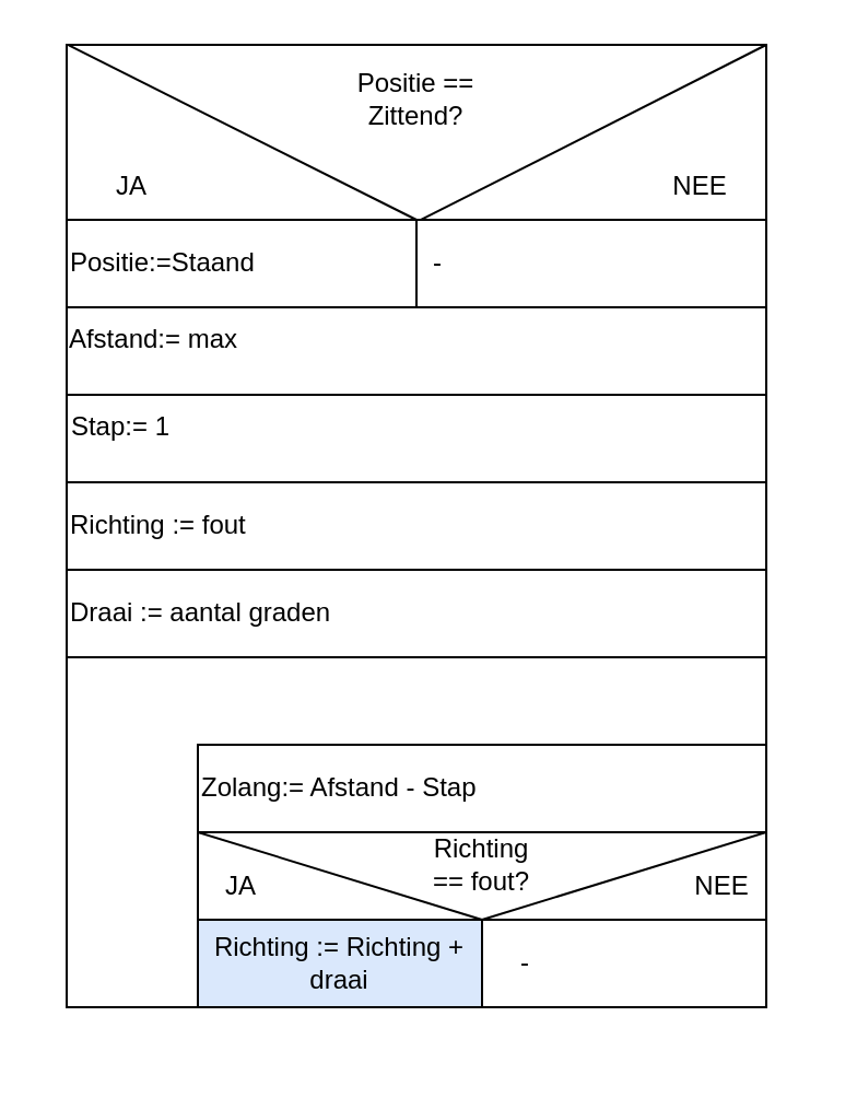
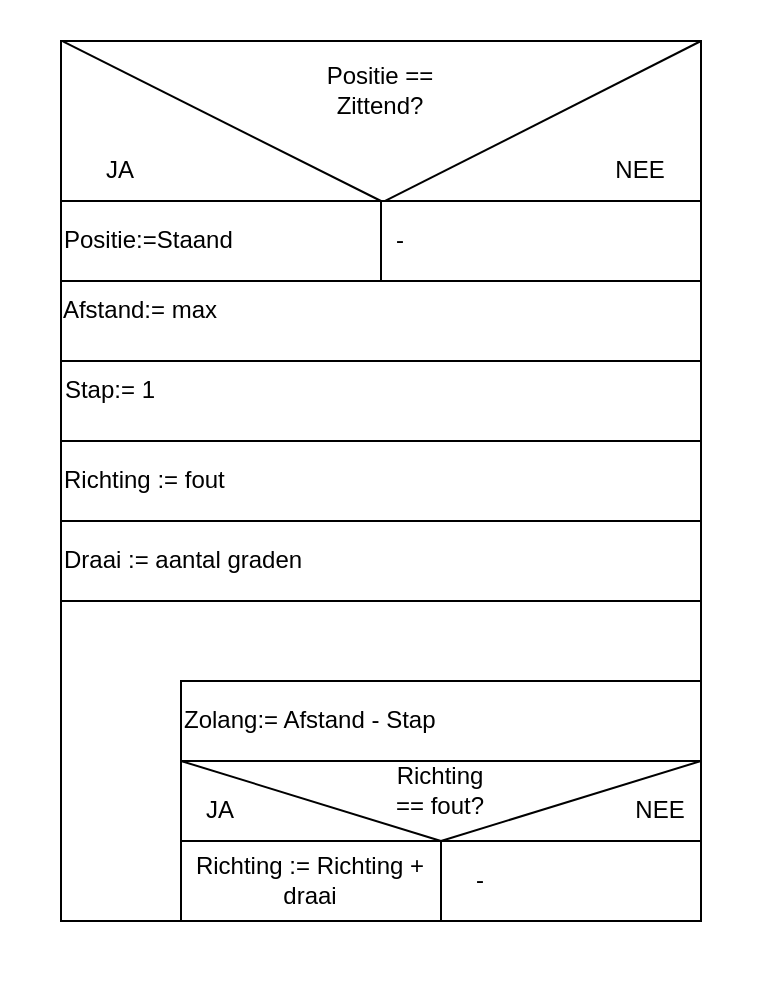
  <mxCell id="0" />
  <mxCell id="1" parent="0" />
  <mxCell id="2" value="" style="verticalLabelPosition=bottom;verticalAlign=top;html=1;shape=mxgraph.basic.rect;fillColor2=none;strokeWidth=1;size=20;indent=5;" vertex="1" parent="1"><mxGeometry x="30" y="20" width="320" height="80" as="geometry" /></mxCell>
  <mxCell id="3" value="" style="endArrow=none;html=1;exitX=0.505;exitY=1.003;exitDx=0;exitDy=0;exitPerimeter=0;" edge="1" parent="1" source="2"><mxGeometry width="50" height="50" relative="1" as="geometry"><mxPoint x="300" y="70" as="sourcePoint" /><mxPoint x="350" y="20" as="targetPoint" /></mxGeometry></mxCell>
  <mxCell id="4" value="" style="endArrow=none;html=1;exitX=0.003;exitY=0.003;exitDx=0;exitDy=0;exitPerimeter=0;" edge="1" parent="1" source="2"><mxGeometry width="50" height="50" relative="1" as="geometry"><mxPoint x="140" y="150" as="sourcePoint" /><mxPoint x="190" y="100" as="targetPoint" /></mxGeometry></mxCell>
  <mxCell id="5" value="Positie == Zittend?" style="text;html=1;strokeColor=none;fillColor=none;align=center;verticalAlign=middle;whiteSpace=wrap;rounded=0;" vertex="1" parent="1"><mxGeometry x="150" y="30" width="80" height="30" as="geometry" /></mxCell>
  <mxCell id="6" value="JA" style="text;html=1;strokeColor=none;fillColor=none;align=center;verticalAlign=middle;whiteSpace=wrap;rounded=0;" vertex="1" parent="1"><mxGeometry x="30" y="70" width="60" height="30" as="geometry" /></mxCell>
  <mxCell id="7" value="NEE" style="text;html=1;strokeColor=none;fillColor=none;align=center;verticalAlign=middle;whiteSpace=wrap;rounded=0;" vertex="1" parent="1"><mxGeometry x="290" y="70" width="60" height="30" as="geometry" /></mxCell>
  <mxCell id="8" value="" style="rounded=0;whiteSpace=wrap;html=1;" vertex="1" parent="1"><mxGeometry x="30" y="100" width="160" height="40" as="geometry" /></mxCell>
  <mxCell id="9" value="" style="rounded=0;whiteSpace=wrap;html=1;" vertex="1" parent="1"><mxGeometry x="190" y="100" width="160" height="40" as="geometry" /></mxCell>
  <mxCell id="10" value="Positie:=Staand" style="text;html=1;strokeColor=none;fillColor=none;align=left;verticalAlign=middle;whiteSpace=wrap;rounded=0;" vertex="1" parent="1"><mxGeometry x="30" y="105" width="60" height="30" as="geometry" /></mxCell>
  <mxCell id="11" value="-" style="text;html=1;strokeColor=none;fillColor=none;align=center;verticalAlign=middle;whiteSpace=wrap;rounded=0;" vertex="1" parent="1"><mxGeometry x="170" y="105" width="60" height="30" as="geometry" /></mxCell>
  <mxCell id="12" value="" style="rounded=0;whiteSpace=wrap;html=1;" vertex="1" parent="1"><mxGeometry x="30" y="140" width="320" height="40" as="geometry" /></mxCell>
  <mxCell id="13" value="Afstand:= max" style="text;html=1;strokeColor=none;fillColor=none;align=center;verticalAlign=middle;whiteSpace=wrap;rounded=0;" vertex="1" parent="1"><mxGeometry x="30" y="140" width="80" height="30" as="geometry" /></mxCell>
  <mxCell id="14" value="" style="rounded=0;whiteSpace=wrap;html=1;" vertex="1" parent="1"><mxGeometry x="30" y="180" width="320" height="40" as="geometry" /></mxCell>
  <mxCell id="15" value="Stap:= 1" style="text;html=1;strokeColor=none;fillColor=none;align=center;verticalAlign=middle;whiteSpace=wrap;rounded=0;" vertex="1" parent="1"><mxGeometry x="20" y="180" width="70" height="30" as="geometry" /></mxCell>
  <mxCell id="16" value="" style="group" vertex="1" connectable="0" parent="1"><mxGeometry x="30" y="300" width="340" height="180" as="geometry" /></mxCell>
  <mxCell id="17" value="" style="rounded=0;whiteSpace=wrap;html=1;" vertex="1" parent="16"><mxGeometry width="320" height="160" as="geometry" /></mxCell>
  <mxCell id="18" value="" style="rounded=0;whiteSpace=wrap;html=1;" vertex="1" parent="16"><mxGeometry x="60" y="80" width="260" height="40" as="geometry" /></mxCell>
  <mxCell id="19" value="Zolang:= Afstand - Stap" style="rounded=0;whiteSpace=wrap;html=1;align=left;" vertex="1" parent="16"><mxGeometry x="60" y="40" width="260" height="40" as="geometry" /></mxCell>
  <mxCell id="20" value="" style="endArrow=none;html=1;exitX=0.5;exitY=1;exitDx=0;exitDy=0;" edge="1" parent="16" source="18"><mxGeometry width="50" height="50" relative="1" as="geometry"><mxPoint x="270" y="130" as="sourcePoint" /><mxPoint x="320" y="80" as="targetPoint" /></mxGeometry></mxCell>
  <mxCell id="21" value="" style="endArrow=none;html=1;entryX=0.5;entryY=1;entryDx=0;entryDy=0;" edge="1" parent="16" target="18"><mxGeometry width="50" height="50" relative="1" as="geometry"><mxPoint x="60" y="80" as="sourcePoint" /><mxPoint x="110" y="30" as="targetPoint" /></mxGeometry></mxCell>
  <mxCell id="22" value="Richting == fout?" style="text;html=1;strokeColor=none;fillColor=none;align=center;verticalAlign=middle;whiteSpace=wrap;rounded=0;" vertex="1" parent="16"><mxGeometry x="160" y="80" width="60" height="30" as="geometry" /></mxCell>
  <mxCell id="23" value="JA" style="text;html=1;strokeColor=none;fillColor=none;align=center;verticalAlign=middle;whiteSpace=wrap;rounded=0;" vertex="1" parent="16"><mxGeometry x="50" y="90" width="60" height="30" as="geometry" /></mxCell>
  <mxCell id="24" value="NEE" style="text;html=1;strokeColor=none;fillColor=none;align=center;verticalAlign=middle;whiteSpace=wrap;rounded=0;" vertex="1" parent="16"><mxGeometry x="270" y="90" width="60" height="30" as="geometry" /></mxCell>
- <mxCell id="25" value="Richting := Richting + draai" style="rounded=0;whiteSpace=wrap;html=1;fillColor=#dae8fc;" vertex="1" parent="16"><mxGeometry x="60" y="120" width="130" height="40" as="geometry" /></mxCell>
+ <mxCell id="25" value="Richting := Richting + draai" style="rounded=0;whiteSpace=wrap;html=1;" vertex="1" parent="16"><mxGeometry x="60" y="120" width="130" height="40" as="geometry" /></mxCell>
  <mxCell id="26" value="-" style="text;html=1;strokeColor=none;fillColor=none;align=center;verticalAlign=middle;whiteSpace=wrap;rounded=0;" vertex="1" parent="16"><mxGeometry x="180" y="125" width="60" height="30" as="geometry" /></mxCell>
  <mxCell id="27" value="Richting := fout" style="rounded=0;whiteSpace=wrap;html=1;align=left;" vertex="1" parent="1"><mxGeometry x="30" y="220" width="320" height="40" as="geometry" /></mxCell>
  <mxCell id="28" value="" style="rounded=0;whiteSpace=wrap;html=1;" vertex="1" parent="1"><mxGeometry x="30" y="260" width="320" height="40" as="geometry" /></mxCell>
  <mxCell id="29" value="Draai := aantal graden" style="text;html=1;strokeColor=none;fillColor=none;align=left;verticalAlign=middle;whiteSpace=wrap;rounded=0;" vertex="1" parent="1"><mxGeometry x="30" y="265" width="130" height="30" as="geometry" /></mxCell>
